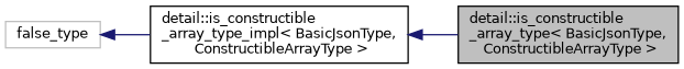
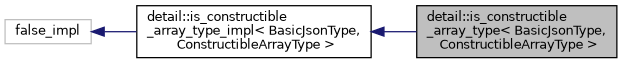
  digraph {
    rankdir=LR
    node [color=black fillcolor=white fontname=Helvetica fontsize=10 shape=record style=filled]
    edge [color=midnightblue dir=back fontname=Helvetica fontsize=10 labelfontname=Helvetica labelfontsize=10 style=solid]
    n1 [fillcolor=grey75 fontcolor=black height=0.2 label="detail::is_constructible\l_array_type\< BasicJsonType,\l ConstructibleArrayType \>" width=0.4]
    n2 [height=0.2 label="detail::is_constructible\l_array_type_impl\< BasicJsonType,\l ConstructibleArrayType \>" width=0.4]
-   n3 [color=grey75 height=0.2 label=false_type width=0.4]
+   n3 [color=grey75 height=0.2 label=false_impl width=0.4]
    n2 -> n1
    n3 -> n2
  }
